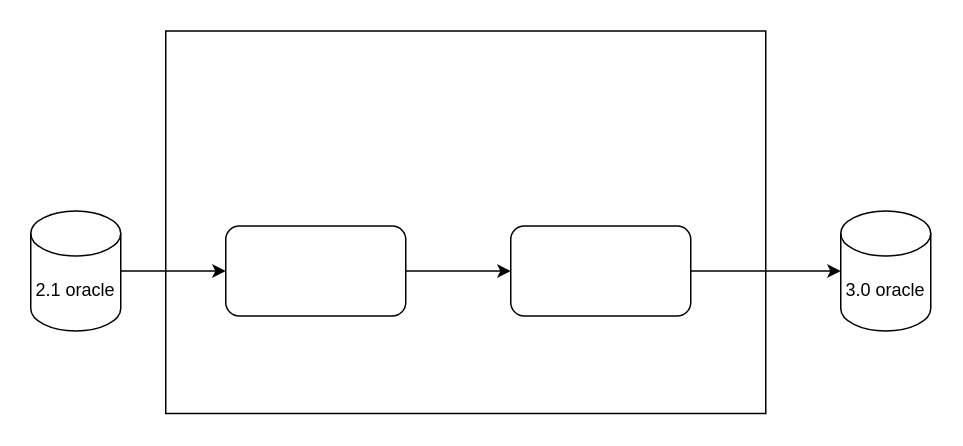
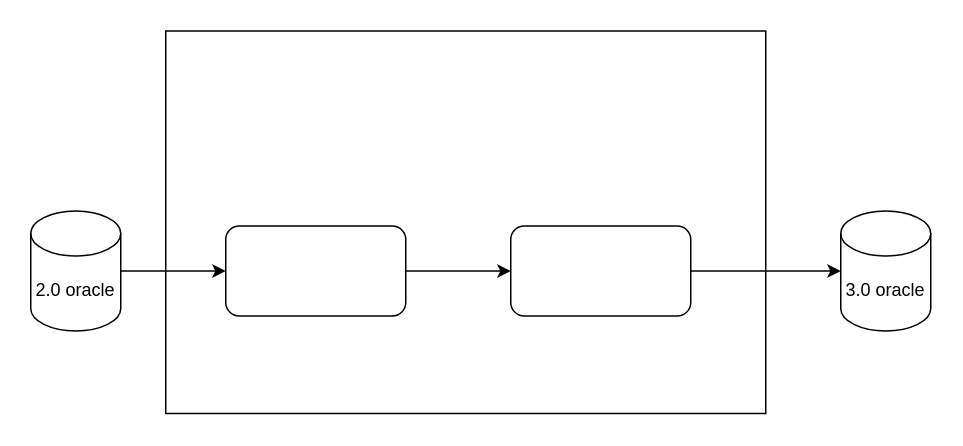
  <mxCell id="0" />
  <mxCell id="1" parent="0" />
  <mxCell id="2" value="" style="whiteSpace=wrap;html=1;" vertex="1" parent="1"><mxGeometry x="110" y="20" width="400" height="255" as="geometry" /></mxCell>
  <mxCell id="3" style="edgeStyle=orthogonalEdgeStyle;rounded=0;orthogonalLoop=1;jettySize=auto;html=1;exitX=1;exitY=0.5;exitDx=0;exitDy=0;exitPerimeter=0;entryX=0;entryY=0.5;entryDx=0;entryDy=0;" edge="1" parent="1" source="4" target="6"><mxGeometry relative="1" as="geometry" /></mxCell>
- <mxCell id="4" value="2.1 oracle" style="shape=cylinder3;whiteSpace=wrap;html=1;boundedLbl=1;backgroundOutline=1;size=15;" vertex="1" parent="1"><mxGeometry x="20" y="140" width="60" height="80" as="geometry" /></mxCell>
+ <mxCell id="4" value="2.0 oracle" style="shape=cylinder3;whiteSpace=wrap;html=1;boundedLbl=1;backgroundOutline=1;size=15;" vertex="1" parent="1"><mxGeometry x="20" y="140" width="60" height="80" as="geometry" /></mxCell>
  <mxCell id="5" style="edgeStyle=orthogonalEdgeStyle;rounded=0;orthogonalLoop=1;jettySize=auto;html=1;exitX=1;exitY=0.5;exitDx=0;exitDy=0;entryX=0;entryY=0.5;entryDx=0;entryDy=0;" edge="1" parent="1" source="6" target="8"><mxGeometry relative="1" as="geometry" /></mxCell>
  <mxCell id="6" value="" style="rounded=1;whiteSpace=wrap;html=1;" vertex="1" parent="1"><mxGeometry x="150" y="150" width="120" height="60" as="geometry" /></mxCell>
  <mxCell id="7" style="edgeStyle=orthogonalEdgeStyle;rounded=0;orthogonalLoop=1;jettySize=auto;html=1;exitX=1;exitY=0.5;exitDx=0;exitDy=0;entryX=0;entryY=0.5;entryDx=0;entryDy=0;entryPerimeter=0;" edge="1" parent="1" source="8" target="9"><mxGeometry relative="1" as="geometry" /></mxCell>
  <mxCell id="8" value="" style="rounded=1;whiteSpace=wrap;html=1;" vertex="1" parent="1"><mxGeometry x="340" y="150" width="120" height="60" as="geometry" /></mxCell>
  <mxCell id="9" value="3.0 oracle" style="shape=cylinder3;whiteSpace=wrap;html=1;boundedLbl=1;backgroundOutline=1;size=15;" vertex="1" parent="1"><mxGeometry x="560" y="140" width="60" height="80" as="geometry" /></mxCell>
